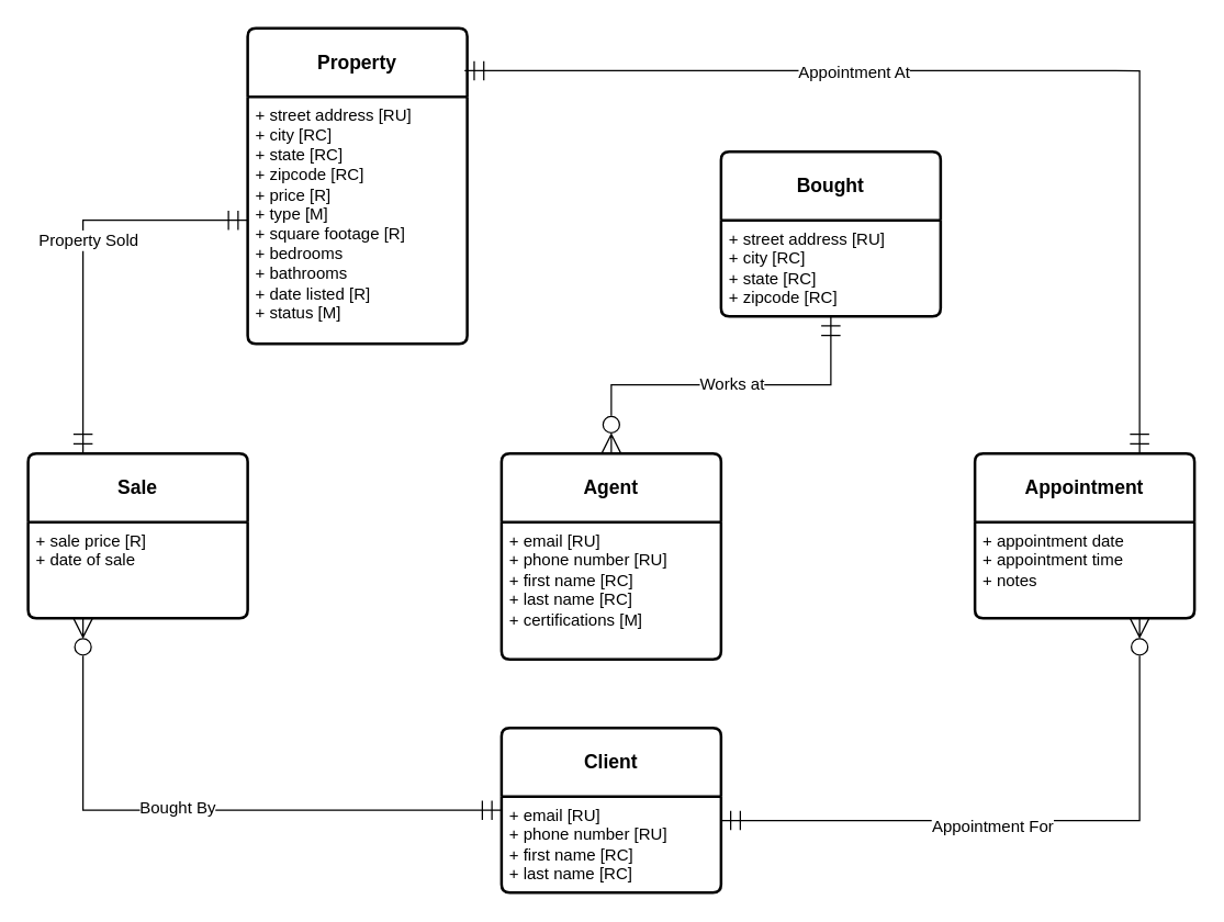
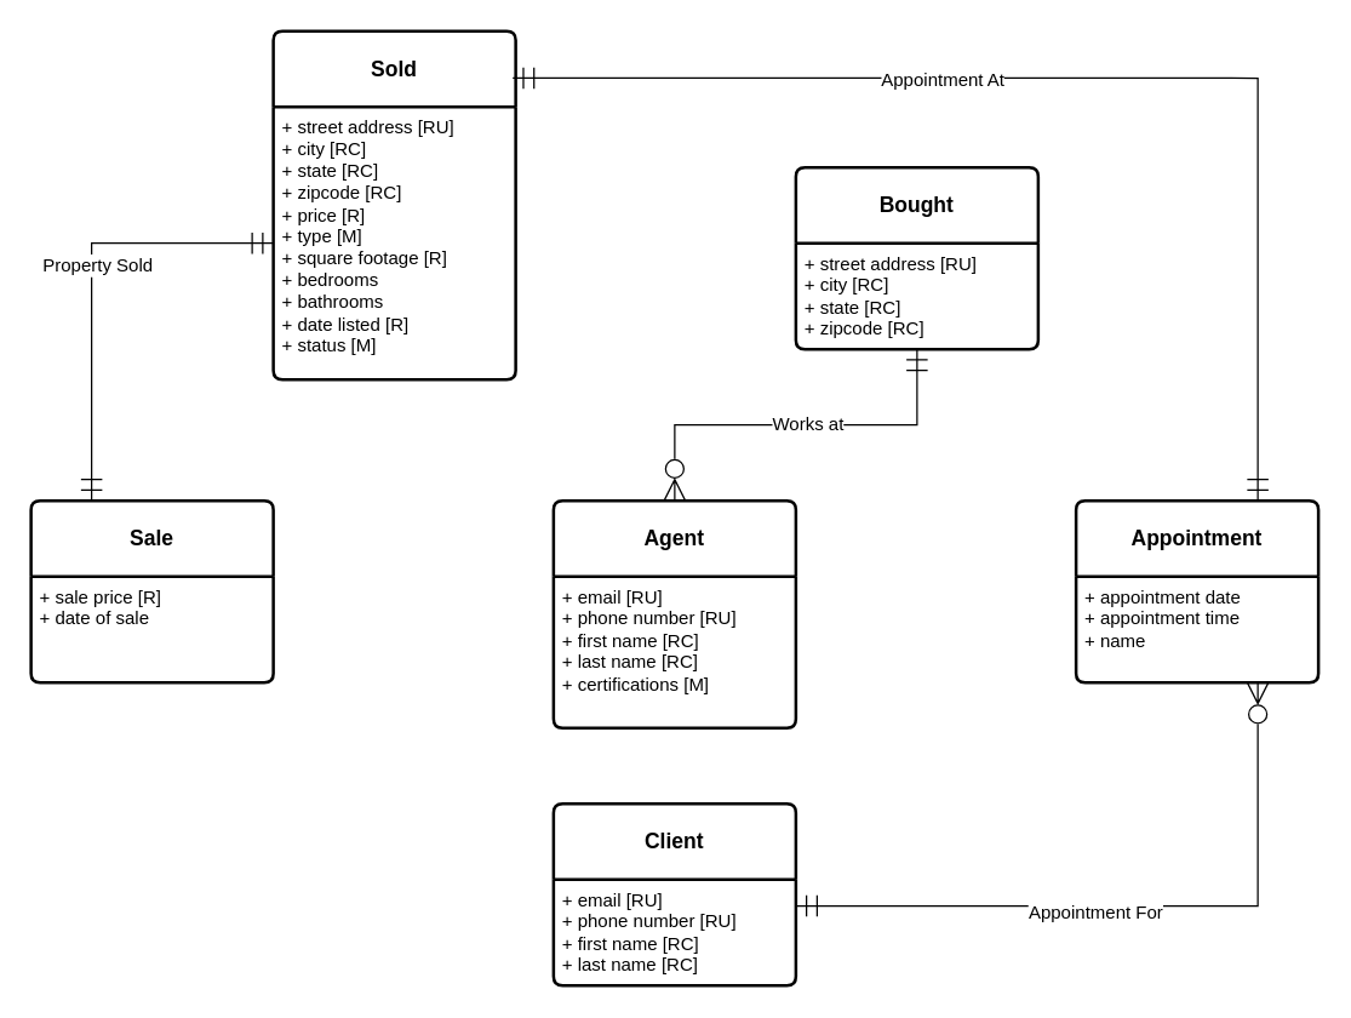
  <mxCell id="0" />
  <mxCell id="1" parent="0" />
- <mxCell id="2" style="edgeStyle=orthogonalEdgeStyle;rounded=0;orthogonalLoop=1;jettySize=auto;html=1;exitX=0;exitY=0.5;exitDx=0;exitDy=0;entryX=0.25;entryY=1;entryDx=0;entryDy=0;startArrow=ERmandOne;startFill=0;endArrow=ERzeroToMany;endFill=0;endSize=12;startSize=12;" parent="1" source="4" target="11" edge="1"><mxGeometry relative="1" as="geometry" /></mxCell>
- <mxCell id="3" value="&lt;font style=&quot;font-size: 12px;&quot;&gt;Bought By&lt;/font&gt;" style="edgeLabel;html=1;align=center;verticalAlign=middle;resizable=0;points=[];" parent="2" vertex="1" connectable="0"><mxGeometry x="0.067" y="-2" relative="1" as="geometry"><mxPoint as="offset" /></mxGeometry></mxCell>
  <mxCell id="4" value="&lt;b&gt;Client&lt;/b&gt;" style="swimlane;childLayout=stackLayout;horizontal=1;startSize=50;horizontalStack=0;rounded=1;fontSize=14;fontStyle=0;strokeWidth=2;resizeParent=0;resizeLast=1;shadow=0;dashed=0;align=center;arcSize=4;whiteSpace=wrap;html=1;" parent="1" vertex="1"><mxGeometry x="365" y="530" width="160" height="120" as="geometry" /></mxCell>
  <mxCell id="5" value="+ email [RU]&lt;div&gt;+ phone number [RU]&lt;/div&gt;&lt;div&gt;+ first name [RC]&lt;/div&gt;&lt;div&gt;+ last name [RC]&lt;/div&gt;" style="align=left;strokeColor=none;fillColor=none;spacingLeft=4;fontSize=12;verticalAlign=top;resizable=0;rotatable=0;part=1;html=1;" parent="4" vertex="1"><mxGeometry y="50" width="160" height="70" as="geometry" /></mxCell>
  <mxCell id="6" value="&lt;b&gt;Agent&lt;/b&gt;" style="swimlane;childLayout=stackLayout;horizontal=1;startSize=50;horizontalStack=0;rounded=1;fontSize=14;fontStyle=0;strokeWidth=2;resizeParent=0;resizeLast=1;shadow=0;dashed=0;align=center;arcSize=4;whiteSpace=wrap;html=1;" parent="1" vertex="1"><mxGeometry x="365" y="330" width="160" height="150" as="geometry" /></mxCell>
  <mxCell id="7" value="+ email [RU]&lt;div&gt;+ phone number [RU]&lt;/div&gt;&lt;div&gt;+ first name [RC]&lt;/div&gt;&lt;div&gt;+ last name [RC]&lt;/div&gt;&lt;div&gt;+ certifications [M]&lt;/div&gt;" style="align=left;strokeColor=none;fillColor=none;spacingLeft=4;fontSize=12;verticalAlign=top;resizable=0;rotatable=0;part=1;html=1;" parent="6" vertex="1"><mxGeometry y="50" width="160" height="100" as="geometry" /></mxCell>
- <mxCell id="8" value="&lt;b&gt;Property&lt;/b&gt;" style="swimlane;childLayout=stackLayout;horizontal=1;startSize=50;horizontalStack=0;rounded=1;fontSize=14;fontStyle=0;strokeWidth=2;resizeParent=0;resizeLast=1;shadow=0;dashed=0;align=center;arcSize=4;whiteSpace=wrap;html=1;" parent="1" vertex="1"><mxGeometry x="180" y="20" width="160" height="230" as="geometry" /></mxCell>
+ <mxCell id="8" value="&lt;b&gt;Sold&lt;/b&gt;" style="swimlane;childLayout=stackLayout;horizontal=1;startSize=50;horizontalStack=0;rounded=1;fontSize=14;fontStyle=0;strokeWidth=2;resizeParent=0;resizeLast=1;shadow=0;dashed=0;align=center;arcSize=4;whiteSpace=wrap;html=1;" parent="1" vertex="1"><mxGeometry x="180" y="20" width="160" height="230" as="geometry" /></mxCell>
  <mxCell id="9" value="+ street address [RU]&lt;div&gt;+ city [RC]&lt;/div&gt;&lt;div&gt;+ state [RC]&lt;/div&gt;&lt;div&gt;+ zipcode [RC]&lt;/div&gt;&lt;div&gt;+ price [R]&lt;/div&gt;&lt;div&gt;+ type [M]&lt;/div&gt;&lt;div&gt;+ square footage [R]&lt;/div&gt;&lt;div&gt;+ bedrooms&amp;nbsp;&lt;/div&gt;&lt;div&gt;+ bathrooms&lt;/div&gt;&lt;div&gt;+ date listed [R]&lt;/div&gt;&lt;div&gt;+ status [M]&amp;nbsp;&lt;/div&gt;" style="align=left;strokeColor=none;fillColor=none;spacingLeft=4;fontSize=12;verticalAlign=top;resizable=0;rotatable=0;part=1;html=1;" parent="8" vertex="1"><mxGeometry y="50" width="160" height="180" as="geometry" /></mxCell>
  <mxCell id="10" value="&lt;b&gt;Sale&lt;/b&gt;" style="swimlane;childLayout=stackLayout;horizontal=1;startSize=50;horizontalStack=0;rounded=1;fontSize=14;fontStyle=0;strokeWidth=2;resizeParent=0;resizeLast=1;shadow=0;dashed=0;align=center;arcSize=4;whiteSpace=wrap;html=1;" parent="1" vertex="1"><mxGeometry y="330" width="160" height="120" as="geometry" x="20" /></mxCell>
  <mxCell id="11" value="+ sale price [R]&lt;div&gt;+ date of sale&lt;/div&gt;" style="align=left;strokeColor=none;fillColor=none;spacingLeft=4;fontSize=12;verticalAlign=top;resizable=0;rotatable=0;part=1;html=1;" parent="10" vertex="1"><mxGeometry y="50" width="160" height="70" as="geometry" /></mxCell>
  <mxCell id="12" value="&lt;b&gt;Appointment&lt;/b&gt;" style="swimlane;childLayout=stackLayout;horizontal=1;startSize=50;horizontalStack=0;rounded=1;fontSize=14;fontStyle=0;strokeWidth=2;resizeParent=0;resizeLast=1;shadow=0;dashed=0;align=center;arcSize=4;whiteSpace=wrap;html=1;" parent="1" vertex="1"><mxGeometry x="710" y="330" width="160" height="120" as="geometry" /></mxCell>
- <mxCell id="13" value="+ appointment date&amp;nbsp;&lt;div&gt;+ appointment time&amp;nbsp;&lt;/div&gt;&lt;div&gt;+ notes&lt;/div&gt;" style="align=left;strokeColor=none;fillColor=none;spacingLeft=4;fontSize=12;verticalAlign=top;resizable=0;rotatable=0;part=1;html=1;" parent="12" vertex="1"><mxGeometry y="50" width="160" height="70" as="geometry" /></mxCell>
+ <mxCell id="13" value="+ appointment date&amp;nbsp;&lt;div&gt;+ appointment time&amp;nbsp;&lt;/div&gt;&lt;div&gt;+ name&lt;/div&gt;" style="align=left;strokeColor=none;fillColor=none;spacingLeft=4;fontSize=12;verticalAlign=top;resizable=0;rotatable=0;part=1;html=1;" parent="12" vertex="1"><mxGeometry y="50" width="160" height="70" as="geometry" /></mxCell>
  <mxCell id="14" style="edgeStyle=orthogonalEdgeStyle;rounded=0;orthogonalLoop=1;jettySize=auto;html=1;exitX=0;exitY=0.5;exitDx=0;exitDy=0;entryX=0.25;entryY=0;entryDx=0;entryDy=0;startArrow=ERmandOne;startFill=0;endArrow=ERmandOne;endFill=0;endSize=12;startSize=12;" parent="1" source="9" target="10" edge="1"><mxGeometry relative="1" as="geometry" /></mxCell>
  <mxCell id="15" value="&lt;font style=&quot;font-size: 12px;&quot;&gt;Property Sold&lt;/font&gt;" style="edgeLabel;html=1;align=center;verticalAlign=middle;resizable=0;points=[];" parent="14" vertex="1" connectable="0"><mxGeometry x="-0.076" y="3" relative="1" as="geometry"><mxPoint as="offset" /></mxGeometry></mxCell>
  <mxCell id="16" style="edgeStyle=orthogonalEdgeStyle;rounded=0;orthogonalLoop=1;jettySize=auto;html=1;exitX=0.988;exitY=0.135;exitDx=0;exitDy=0;entryX=0.75;entryY=0;entryDx=0;entryDy=0;startArrow=ERmandOne;startFill=0;endArrow=ERmandOne;endFill=0;endSize=12;startSize=12;exitPerimeter=0;" parent="1" source="8" target="12" edge="1"><mxGeometry relative="1" as="geometry" /></mxCell>
  <mxCell id="17" value="&lt;font style=&quot;font-size: 12px;&quot;&gt;Appointment At&lt;/font&gt;" style="edgeLabel;html=1;align=center;verticalAlign=middle;resizable=0;points=[];" parent="16" vertex="1" connectable="0"><mxGeometry x="-0.266" y="-1" relative="1" as="geometry"><mxPoint as="offset" /></mxGeometry></mxCell>
  <mxCell id="18" style="edgeStyle=orthogonalEdgeStyle;rounded=0;orthogonalLoop=1;jettySize=auto;html=1;exitX=1;exitY=0.25;exitDx=0;exitDy=0;entryX=0.75;entryY=1;entryDx=0;entryDy=0;startArrow=ERmandOne;startFill=0;endArrow=ERzeroToMany;endFill=0;endSize=12;startSize=12;" parent="1" source="5" target="13" edge="1"><mxGeometry relative="1" as="geometry" /></mxCell>
  <mxCell id="19" value="&lt;font style=&quot;font-size: 12px;&quot;&gt;Appointment For&lt;/font&gt;" style="edgeLabel;html=1;align=center;verticalAlign=middle;resizable=0;points=[];" parent="18" vertex="1" connectable="0"><mxGeometry x="-0.129" y="-4" relative="1" as="geometry"><mxPoint as="offset" /></mxGeometry></mxCell>
  <mxCell id="20" value="&lt;b&gt;Bought&lt;/b&gt;" style="swimlane;childLayout=stackLayout;horizontal=1;startSize=50;horizontalStack=0;rounded=1;fontSize=14;fontStyle=0;strokeWidth=2;resizeParent=0;resizeLast=1;shadow=0;dashed=0;align=center;arcSize=4;whiteSpace=wrap;html=1;" vertex="1" parent="1"><mxGeometry x="525" y="110" width="160" height="120" as="geometry" /></mxCell>
  <mxCell id="21" value="+ street address [RU]&lt;div&gt;&lt;div&gt;+ city [RC]&lt;/div&gt;&lt;div&gt;+ state [RC]&lt;/div&gt;&lt;div&gt;+ zipcode [RC]&lt;/div&gt;&lt;/div&gt;" style="align=left;strokeColor=none;fillColor=none;spacingLeft=4;fontSize=12;verticalAlign=top;resizable=0;rotatable=0;part=1;html=1;" vertex="1" parent="20"><mxGeometry y="50" width="160" height="70" as="geometry" /></mxCell>
  <mxCell id="22" style="edgeStyle=orthogonalEdgeStyle;rounded=0;orthogonalLoop=1;jettySize=auto;html=1;entryX=0.5;entryY=0;entryDx=0;entryDy=0;endArrow=ERzeroToMany;endFill=0;startArrow=ERmandOne;startFill=0;endSize=12;startSize=12;" edge="1" parent="1" source="21" target="6"><mxGeometry relative="1" as="geometry" /></mxCell>
  <mxCell id="23" value="&lt;font style=&quot;font-size: 12px;&quot;&gt;Works at&lt;/font&gt;" style="edgeLabel;html=1;align=center;verticalAlign=middle;resizable=0;points=[];" vertex="1" connectable="0" parent="22"><mxGeometry x="-0.054" y="-1" relative="1" as="geometry"><mxPoint as="offset" /></mxGeometry></mxCell>
